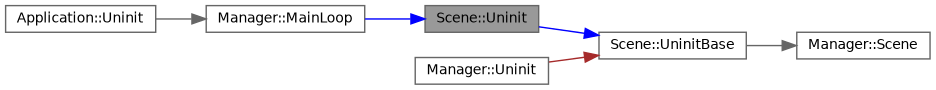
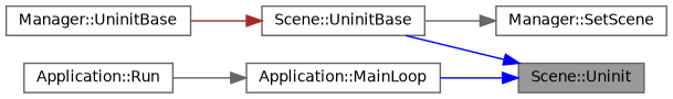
  digraph {
    rankdir=RL
    node [color=grey40 fillcolor=white fontname=Helvetica fontsize=10 shape=box style=filled]
    edge [color=blue dir=back fontname=Helvetica fontsize=10 labelfontname=Helvetica labelfontsize=10 style=solid]
    n1 [color=gray40 fillcolor=grey60 fontcolor=black height=0.2 label="Scene::Uninit" width=0.4]
    n2 [height=0.2 label="Scene::UninitBase" width=0.4]
-   n3 [height=0.2 label="Manager::MainLoop" width=0.4]
-   n4 [height=0.2 label="Manager::Uninit" width=0.4]
-   n5 [height=0.2 label="Manager::Scene" width=0.4]
-   n6 [height=0.2 label="Application::Uninit" width=0.4]
-   n2 -> n1
+   n3 [height=0.2 label="Application::MainLoop" width=0.4]
+   n4 [height=0.2 label="Manager::UninitBase" width=0.4]
+   n5 [height=0.2 label="Manager::SetScene" width=0.4]
+   n6 [height=0.2 label="Application::Run" width=0.4]
+   n1 -> n2
    n1 -> n3
    n2 -> n4 [color=brown]
    n3 -> n6 [color=gray40]
    n5 -> n2 [color=gray40]
  }
